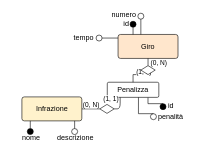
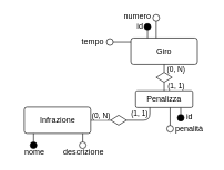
  <mxCell id="0" />
  <mxCell id="1" parent="0" />
- <mxCell id="2" value="Giro" style="rounded=1;arcSize=10;whiteSpace=wrap;html=1;align=center;fillColor=#ffe6cc;" parent="1" vertex="1"><mxGeometry x="196" y="57" width="100" height="40" as="geometry" /></mxCell>
+ <mxCell id="2" value="Giro" style="rounded=1;arcSize=10;whiteSpace=wrap;html=1;align=center;" parent="1" vertex="1"><mxGeometry x="196" y="57" width="100" height="40" as="geometry" /></mxCell>
  <mxCell id="3" style="edgeStyle=orthogonalEdgeStyle;rounded=0;orthogonalLoop=1;jettySize=auto;html=1;exitX=1;exitY=0.5;exitDx=0;exitDy=0;entryX=0;entryY=0.5;entryDx=0;entryDy=0;endArrow=none;endFill=0;" parent="1" source="5" target="30" edge="1"><mxGeometry relative="1" as="geometry" /></mxCell>
  <mxCell id="4" value="(0, N)" style="edgeLabel;html=1;align=center;verticalAlign=middle;resizable=0;points=[];" parent="3" vertex="1" connectable="0"><mxGeometry x="-0.141" y="1" relative="1" as="geometry"><mxPoint x="2" y="-7" as="offset" /></mxGeometry></mxCell>
- <mxCell id="5" value="Infrazione" style="rounded=1;arcSize=10;whiteSpace=wrap;html=1;align=center;fillColor=#fff2cc;" parent="1" vertex="1"><mxGeometry x="35.5" y="161.22" width="100" height="40" as="geometry" /></mxCell>
+ <mxCell id="5" value="Infrazione" style="rounded=1;arcSize=10;whiteSpace=wrap;html=1;align=center;" parent="1" vertex="1"><mxGeometry x="35.5" y="161.22" width="100" height="40" as="geometry" /></mxCell>
  <mxCell id="6" value="" style="ellipse;whiteSpace=wrap;html=1;aspect=fixed;fillColor=none;" parent="1" vertex="1"><mxGeometry x="159.3" y="58" width="10" height="10" as="geometry" /></mxCell>
  <mxCell id="7" value="" style="endArrow=none;html=1;rounded=0;strokeColor=default;entryX=-0.003;entryY=0.375;entryDx=0;entryDy=0;entryPerimeter=0;" parent="1" source="6" edge="1"><mxGeometry width="50" height="50" relative="1" as="geometry"><mxPoint x="208.21" y="109.64" as="sourcePoint" /><mxPoint x="196" y="63" as="targetPoint" /></mxGeometry></mxCell>
  <mxCell id="8" value="tempo" style="text;html=1;strokeColor=none;fillColor=none;align=center;verticalAlign=middle;whiteSpace=wrap;rounded=0;" parent="1" vertex="1"><mxGeometry x="109.3" y="57" width="60" height="10" as="geometry" /></mxCell>
  <mxCell id="9" value="numero" style="text;html=1;strokeColor=none;fillColor=none;align=center;verticalAlign=middle;whiteSpace=wrap;rounded=0;" parent="1" vertex="1"><mxGeometry x="176" y="20" width="60" height="10" as="geometry" /></mxCell>
  <mxCell id="10" style="edgeStyle=orthogonalEdgeStyle;rounded=0;orthogonalLoop=1;jettySize=auto;html=1;exitX=0.5;exitY=1;exitDx=0;exitDy=0;entryX=0.25;entryY=0;entryDx=0;entryDy=0;endArrow=none;endFill=0;" parent="1" source="11" target="2" edge="1"><mxGeometry relative="1" as="geometry" /></mxCell>
  <mxCell id="11" value="" style="ellipse;whiteSpace=wrap;html=1;aspect=fixed;fillColor=#000000;" parent="1" vertex="1"><mxGeometry x="216" y="35" width="10" height="10" as="geometry" /></mxCell>
  <mxCell id="12" value="" style="endArrow=none;html=1;rounded=0;strokeColor=default;entryX=0.5;entryY=1;entryDx=0;entryDy=0;exitX=0.13;exitY=0.012;exitDx=0;exitDy=0;exitPerimeter=0;" parent="1" target="13" edge="1"><mxGeometry width="50" height="50" relative="1" as="geometry"><mxPoint x="234" y="57" as="sourcePoint" /><mxPoint x="180" y="57.88" as="targetPoint" /></mxGeometry></mxCell>
  <mxCell id="13" value="" style="ellipse;whiteSpace=wrap;html=1;aspect=fixed;fillColor=none;" parent="1" vertex="1"><mxGeometry x="229" y="21.52" width="10" height="10" as="geometry" /></mxCell>
  <mxCell id="14" style="edgeStyle=orthogonalEdgeStyle;rounded=0;orthogonalLoop=1;jettySize=auto;html=1;exitX=0.5;exitY=0;exitDx=0;exitDy=0;entryX=0.605;entryY=0.984;entryDx=0;entryDy=0;entryPerimeter=0;endArrow=none;endFill=0;" parent="1" source="15" target="24" edge="1"><mxGeometry relative="1" as="geometry" /></mxCell>
  <mxCell id="15" value="" style="ellipse;whiteSpace=wrap;html=1;aspect=fixed;fillColor=none;" parent="1" vertex="1"><mxGeometry x="250" y="189.22" width="10" height="10" as="geometry" /></mxCell>
  <mxCell id="16" value="penalità" style="text;html=1;strokeColor=none;fillColor=none;align=center;verticalAlign=middle;whiteSpace=wrap;rounded=0;" parent="1" vertex="1"><mxGeometry x="254" y="188.72" width="60" height="10" as="geometry" /></mxCell>
  <mxCell id="17" value="" style="ellipse;whiteSpace=wrap;html=1;aspect=fixed;fillColor=#000000;" parent="1" vertex="1"><mxGeometry x="44.5" y="214.06" width="10" height="10" as="geometry" /></mxCell>
  <mxCell id="18" value="" style="endArrow=none;html=1;rounded=0;strokeColor=default;" parent="1" source="17" edge="1"><mxGeometry width="50" height="50" relative="1" as="geometry"><mxPoint x="49.41" y="222.86" as="sourcePoint" /><mxPoint x="49.5" y="201.22" as="targetPoint" /></mxGeometry></mxCell>
  <mxCell id="19" value="nome" style="text;html=1;strokeColor=none;fillColor=none;align=center;verticalAlign=middle;whiteSpace=wrap;rounded=0;" parent="1" vertex="1"><mxGeometry x="20.5" y="224.06" width="60" height="10" as="geometry" /></mxCell>
  <mxCell id="20" value="" style="ellipse;whiteSpace=wrap;html=1;aspect=fixed;fillColor=none;" parent="1" vertex="1"><mxGeometry x="118.5" y="214.06" width="10" height="10" as="geometry" /></mxCell>
  <mxCell id="21" value="" style="endArrow=none;html=1;rounded=0;strokeColor=default;" parent="1" source="20" edge="1"><mxGeometry width="50" height="50" relative="1" as="geometry"><mxPoint x="123.41" y="222.86" as="sourcePoint" /><mxPoint x="123.5" y="201.22" as="targetPoint" /></mxGeometry></mxCell>
  <mxCell id="22" value="descrizione" style="text;html=1;strokeColor=none;fillColor=none;align=center;verticalAlign=middle;whiteSpace=wrap;rounded=0;" parent="1" vertex="1"><mxGeometry x="94.5" y="224.06" width="60" height="10" as="geometry" /></mxCell>
  <mxCell id="23" value="id" style="text;html=1;strokeColor=none;fillColor=none;align=center;verticalAlign=middle;whiteSpace=wrap;rounded=0;" parent="1" vertex="1"><mxGeometry x="180" y="34" width="60" height="10" as="geometry" /></mxCell>
- <mxCell id="24" value="Penalizza" style="rounded=1;arcSize=10;whiteSpace=wrap;html=1;align=center;" parent="1" vertex="1"><mxGeometry x="178" y="136.75" width="86" height="25.25" as="geometry" /></mxCell>
+ <mxCell id="24" value="Penalizza" style="rounded=1;arcSize=10;whiteSpace=wrap;html=1;align=center;" parent="1" vertex="1"><mxGeometry x="203" y="136.75" width="86" height="25.25" as="geometry" /></mxCell>
  <mxCell id="25" style="edgeStyle=orthogonalEdgeStyle;rounded=0;orthogonalLoop=1;jettySize=auto;html=1;exitX=0.5;exitY=0;exitDx=0;exitDy=0;entryX=0.79;entryY=1.011;entryDx=0;entryDy=0;entryPerimeter=0;endArrow=none;endFill=0;" parent="1" source="26" target="24" edge="1"><mxGeometry relative="1" as="geometry" /></mxCell>
  <mxCell id="26" value="" style="ellipse;whiteSpace=wrap;html=1;aspect=fixed;fillColor=#000000;" parent="1" vertex="1"><mxGeometry x="266" y="172.5" width="10" height="10" as="geometry" /></mxCell>
  <mxCell id="27" value="id" style="text;html=1;strokeColor=none;fillColor=none;align=center;verticalAlign=middle;whiteSpace=wrap;rounded=0;" parent="1" vertex="1"><mxGeometry x="276.5" y="172" width="15" height="10" as="geometry" /></mxCell>
  <mxCell id="28" style="edgeStyle=orthogonalEdgeStyle;rounded=1;orthogonalLoop=1;jettySize=auto;html=1;exitX=1;exitY=0.5;exitDx=0;exitDy=0;entryX=0.25;entryY=1;entryDx=0;entryDy=0;endArrow=none;endFill=0;" parent="1" source="30" target="24" edge="1"><mxGeometry relative="1" as="geometry" /></mxCell>
  <mxCell id="29" value="(1, 1)" style="edgeLabel;html=1;align=center;verticalAlign=middle;resizable=0;points=[];" parent="28" vertex="1" connectable="0"><mxGeometry x="0.51" y="-1" relative="1" as="geometry"><mxPoint x="-17" y="-5" as="offset" /></mxGeometry></mxCell>
  <mxCell id="30" value="" style="shape=rhombus;perimeter=rhombusPerimeter;whiteSpace=wrap;html=1;align=center;" parent="1" vertex="1"><mxGeometry x="165.5" y="173.72" width="24" height="15" as="geometry" /></mxCell>
  <mxCell id="31" style="edgeStyle=orthogonalEdgeStyle;rounded=0;orthogonalLoop=1;jettySize=auto;html=1;exitX=0.5;exitY=1;exitDx=0;exitDy=0;entryX=0.5;entryY=0;entryDx=0;entryDy=0;endArrow=none;endFill=0;" parent="1" source="35" target="24" edge="1"><mxGeometry relative="1" as="geometry" /></mxCell>
  <mxCell id="32" value="(1, 1)" style="edgeLabel;html=1;align=center;verticalAlign=middle;resizable=0;points=[];" parent="31" vertex="1" connectable="0"><mxGeometry x="0.344" relative="1" as="geometry"><mxPoint x="17" y="-5" as="offset" /></mxGeometry></mxCell>
  <mxCell id="33" style="edgeStyle=orthogonalEdgeStyle;rounded=0;orthogonalLoop=1;jettySize=auto;html=1;exitX=0.5;exitY=0;exitDx=0;exitDy=0;entryX=0.5;entryY=1;entryDx=0;entryDy=0;endArrow=none;endFill=0;" parent="1" source="35" target="2" edge="1"><mxGeometry relative="1" as="geometry" /></mxCell>
  <mxCell id="34" value="(0, N)" style="edgeLabel;html=1;align=center;verticalAlign=middle;resizable=0;points=[];" parent="33" vertex="1" connectable="0"><mxGeometry x="0.382" y="1" relative="1" as="geometry"><mxPoint x="18" y="3" as="offset" /></mxGeometry></mxCell>
  <mxCell id="35" value="" style="shape=rhombus;perimeter=rhombusPerimeter;whiteSpace=wrap;html=1;align=center;" parent="1" vertex="1"><mxGeometry x="234" y="109" width="24" height="15" as="geometry" /></mxCell>
